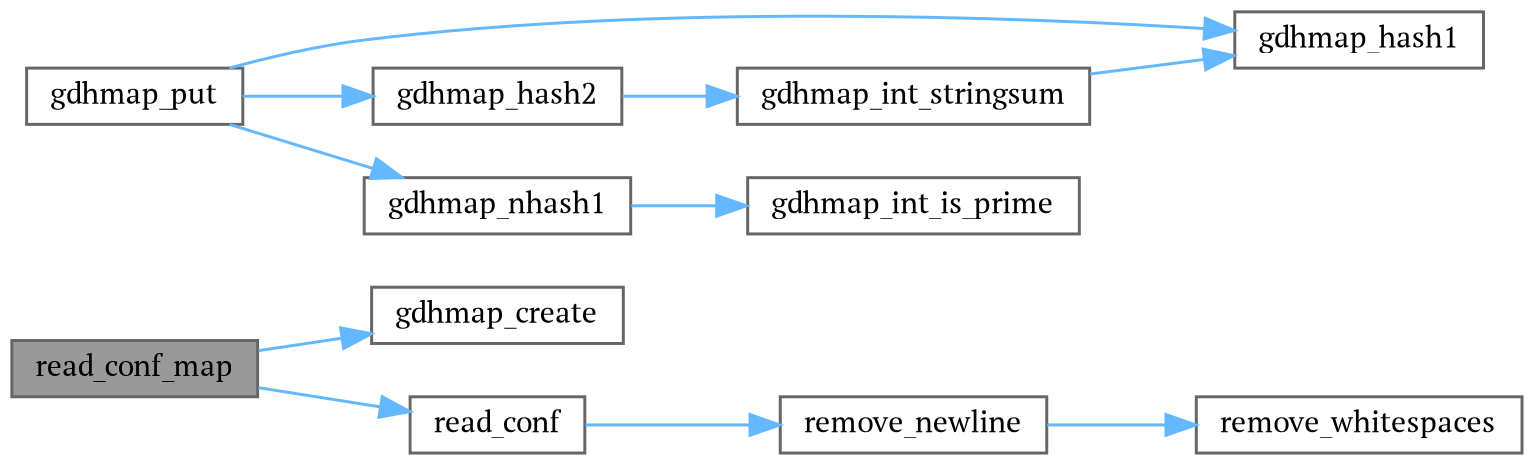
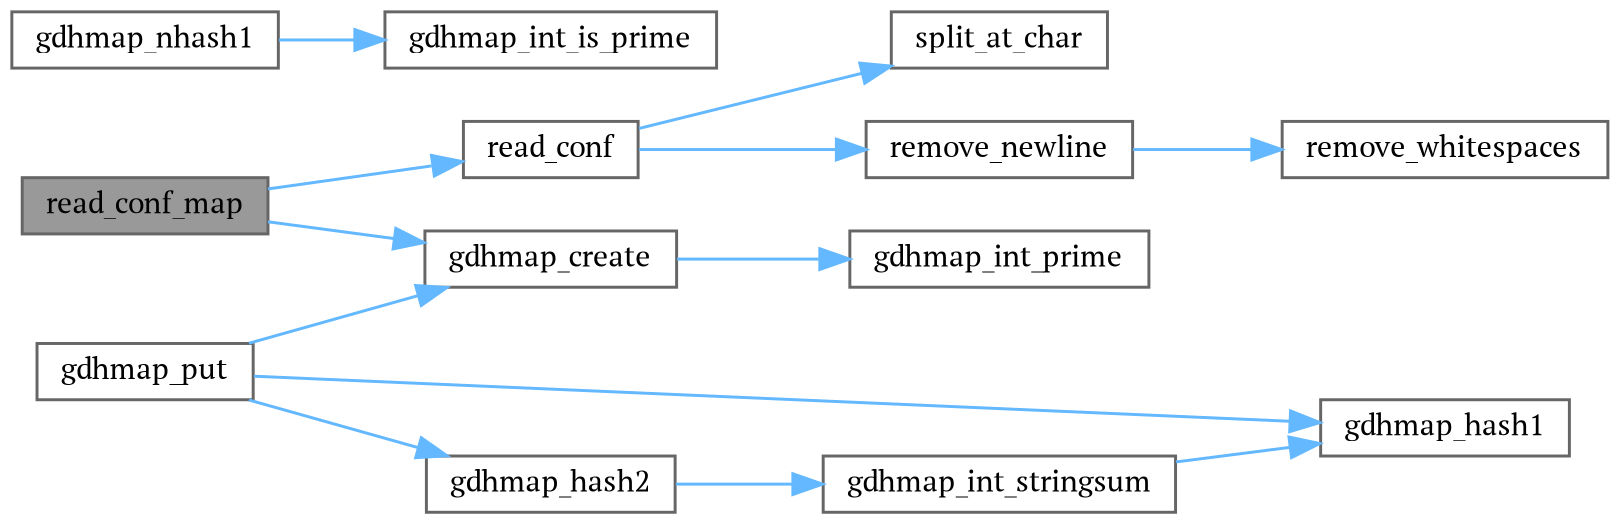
  digraph {
    fontname="PT Serif"
    rankdir=LR
    node [color=grey40 fillcolor=white fontname="PT Serif" fontsize=10 shape=box style=filled]
    edge [color=steelblue1 fontname="PT Serif" fontsize=10 labelfontname=Helvetica labelfontsize=10 style=solid]
    n1 [color=gray40 fillcolor=grey60 fontcolor=black height=0.2 label=read_conf_map width=0.4]
    n2 [height=0.2 label=gdhmap_create width=0.4]
    n3 [height=0.2 label=read_conf width=0.4]
+   n4 [height=0.2 label=gdhmap_int_prime width=0.4]
    n5 [height=0.2 label=gdhmap_put width=0.4]
    n6 [height=0.2 label=gdhmap_hash1 width=0.4]
    n7 [height=0.2 label=gdhmap_hash2 width=0.4]
    n8 [height=0.2 label=gdhmap_nhash1 width=0.4]
    n9 [height=0.2 label=remove_newline width=0.4]
+   n10 [height=0.2 label=split_at_char width=0.4]
    n11 [height=0.2 label=gdhmap_int_is_prime width=0.4]
    n12 [height=0.2 label=gdhmap_int_stringsum width=0.4]
    n13 [height=0.2 label=remove_whitespaces width=0.4]
    n1 -> n2
    n1 -> n3
+   n2 -> n4
    n3 -> n9
+   n3 -> n10
    n5 -> n6
    n5 -> n7
-   n5 -> n8
+   n5 -> n2
    n7 -> n12
    n8 -> n11
    n9 -> n13
    n12 -> n6
  }
